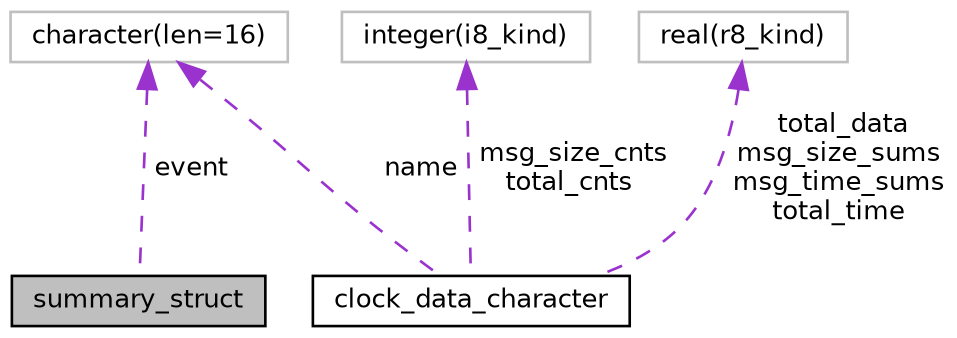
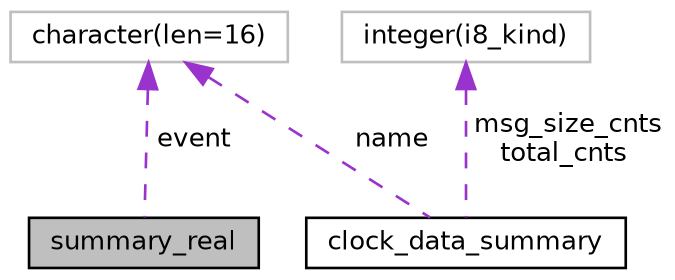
  digraph {
    node [color=grey75 fillcolor=white fontname=Helvetica fontsize=10 shape=record style=filled]
    edge [color=darkorchid3 dir=back fontname=Helvetica fontsize=10 labelfontname=Helvetica labelfontsize=10 style=dashed]
-   n1 [color=black fillcolor=grey75 fontcolor=black height=0.2 label=summary_struct width=0.4]
-   n2 [color=black height=0.2 label=clock_data_character width=0.4]
+   n1 [color=black fillcolor=grey75 fontcolor=black height=0.2 label=summary_real width=0.4]
+   n2 [color=black height=0.2 label=clock_data_summary width=0.4]
    n3 [height=0.2 label="character(len=16)" width=0.4]
    n4 [height=0.2 label="integer(i8_kind)" width=0.4]
-   n5 [height=0.2 label="real(r8_kind)" width=0.4]
    n3 -> n1 [label=" event"]
    n3 -> n2 [label=" name"]
    n4 -> n2 [label=" msg_size_cnts\ntotal_cnts"]
-   n5 -> n2 [label=" total_data\nmsg_size_sums\nmsg_time_sums\ntotal_time"]
  }
